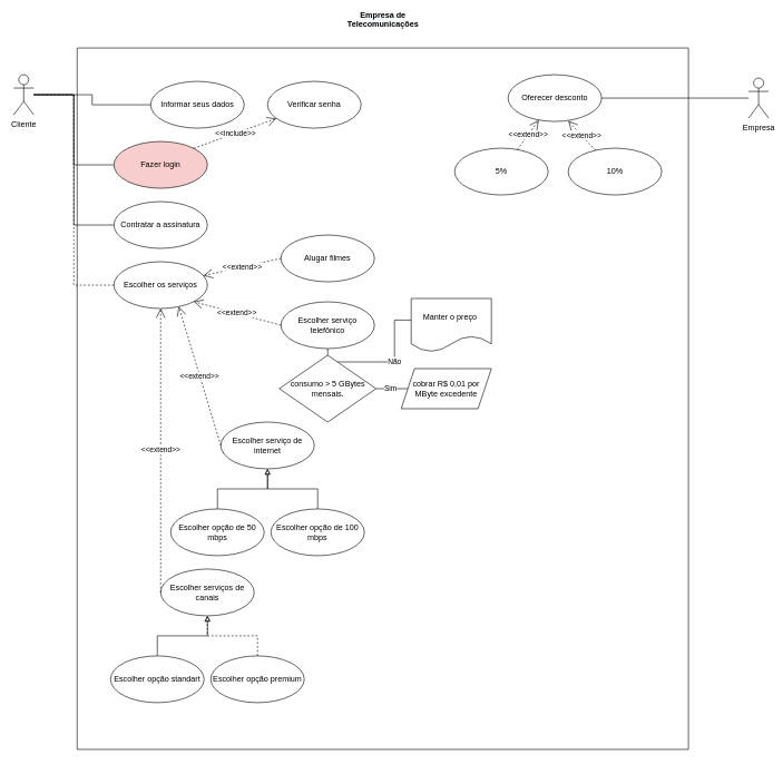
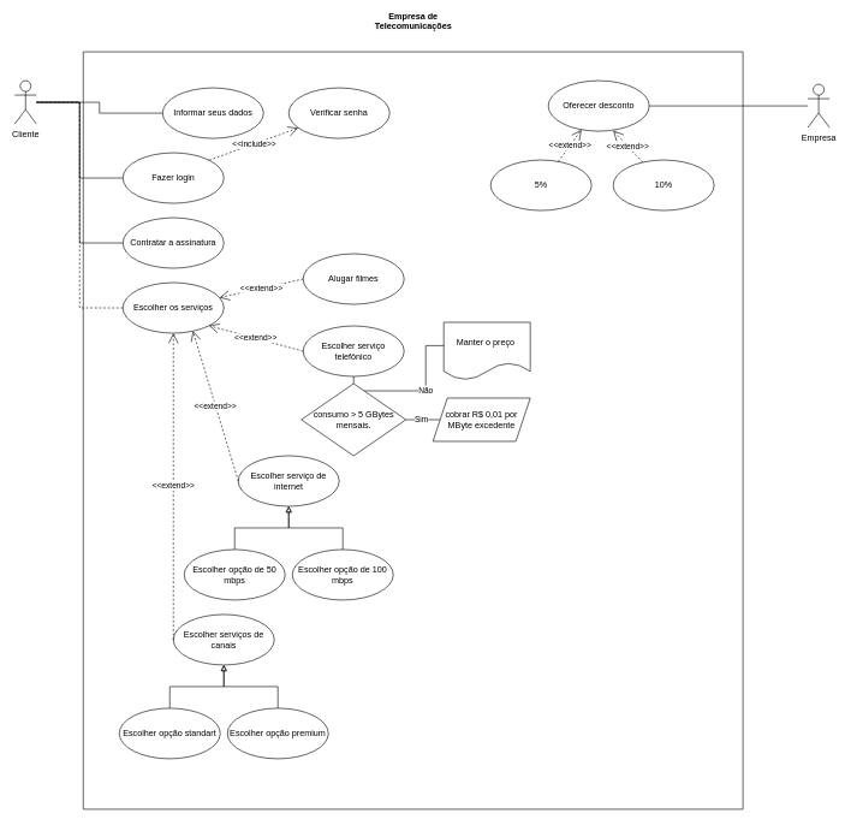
  <mxCell id="0" />
  <mxCell id="1" parent="0" />
  <mxCell id="2" value=" " style="swimlane;startSize=0;" vertex="1" parent="1"><mxGeometry x="115" y="70" width="915" height="1050" as="geometry" /></mxCell>
  <mxCell id="3" value="Informar seus dados" style="ellipse;whiteSpace=wrap;html=1;" vertex="1" parent="2"><mxGeometry x="110" y="50" width="140" height="70" as="geometry" /></mxCell>
- <mxCell id="4" value="Fazer login" style="ellipse;whiteSpace=wrap;html=1;fillColor=#f8cecc;" vertex="1" parent="2"><mxGeometry x="55" y="140" width="140" height="70" as="geometry" /></mxCell>
+ <mxCell id="4" value="Fazer login" style="ellipse;whiteSpace=wrap;html=1;" vertex="1" parent="2"><mxGeometry x="55" y="140" width="140" height="70" as="geometry" /></mxCell>
  <mxCell id="5" value="&lt;div&gt;Contratar a assinatura&lt;/div&gt;" style="ellipse;whiteSpace=wrap;html=1;" vertex="1" parent="2"><mxGeometry x="55" y="230" width="140" height="70" as="geometry" /></mxCell>
  <mxCell id="6" value="Escolher os serviços" style="ellipse;whiteSpace=wrap;html=1;" vertex="1" parent="2"><mxGeometry x="55" y="320" width="140" height="70" as="geometry" /></mxCell>
  <mxCell id="7" value="Verificar senha" style="ellipse;whiteSpace=wrap;html=1;" vertex="1" parent="2"><mxGeometry x="285" y="50" width="140" height="70" as="geometry" /></mxCell>
  <mxCell id="8" value="&amp;lt;&amp;lt;include&amp;gt;&amp;gt;" style="endArrow=open;dashed=1;endFill=0;endSize=12;html=1;rounded=0;exitX=1;exitY=0;exitDx=0;exitDy=0;" edge="1" parent="2" source="4" target="7"><mxGeometry width="160" relative="1" as="geometry"><mxPoint x="195" y="140" as="sourcePoint" /><mxPoint x="355" y="140" as="targetPoint" /></mxGeometry></mxCell>
  <mxCell id="9" style="edgeStyle=orthogonalEdgeStyle;rounded=0;orthogonalLoop=1;jettySize=auto;html=1;endArrow=none;endFill=0;" edge="1" parent="2" source="10"><mxGeometry relative="1" as="geometry"><mxPoint x="375" y="470" as="targetPoint" /></mxGeometry></mxCell>
  <mxCell id="10" value="Escolher serviço telefônico" style="ellipse;whiteSpace=wrap;html=1;" vertex="1" parent="2"><mxGeometry x="305" y="380" width="140" height="70" as="geometry" /></mxCell>
  <mxCell id="11" value="Escolher serviço de internet" style="ellipse;whiteSpace=wrap;html=1;" vertex="1" parent="2"><mxGeometry x="215" y="560" width="140" height="70" as="geometry" /></mxCell>
  <mxCell id="12" value="Escolher serviços de canais" style="ellipse;whiteSpace=wrap;html=1;" vertex="1" parent="2"><mxGeometry x="125" y="780" width="140" height="70" as="geometry" /></mxCell>
- <mxCell id="13" style="edgeStyle=orthogonalEdgeStyle;rounded=0;orthogonalLoop=1;jettySize=auto;html=1;endArrow=block;endFill=0;dashed=1;" edge="1" parent="2" source="14" target="12"><mxGeometry relative="1" as="geometry" /></mxCell>
+ <mxCell id="13" style="edgeStyle=orthogonalEdgeStyle;rounded=0;orthogonalLoop=1;jettySize=auto;html=1;endArrow=block;endFill=0;" edge="1" parent="2" source="14" target="12"><mxGeometry relative="1" as="geometry" /></mxCell>
  <mxCell id="14" value="Escolher opção premium" style="ellipse;whiteSpace=wrap;html=1;" vertex="1" parent="2"><mxGeometry x="200" y="910" width="140" height="70" as="geometry" /></mxCell>
  <mxCell id="15" style="edgeStyle=orthogonalEdgeStyle;rounded=0;orthogonalLoop=1;jettySize=auto;html=1;endArrow=block;endFill=0;" edge="1" parent="2" source="16" target="12"><mxGeometry relative="1" as="geometry" /></mxCell>
  <mxCell id="16" value="Escolher opção standart" style="ellipse;whiteSpace=wrap;html=1;" vertex="1" parent="2"><mxGeometry x="50" y="910" width="140" height="70" as="geometry" /></mxCell>
  <mxCell id="17" value="&amp;lt;&amp;lt;extend&amp;gt;&amp;gt;" style="endArrow=open;dashed=1;endFill=0;endSize=12;html=1;rounded=0;exitX=0;exitY=0.5;exitDx=0;exitDy=0;entryX=1;entryY=1;entryDx=0;entryDy=0;" edge="1" parent="2" source="10" target="6"><mxGeometry width="160" relative="1" as="geometry"><mxPoint x="432.94" y="282" as="sourcePoint" /><mxPoint x="339.952" y="283.705" as="targetPoint" /></mxGeometry></mxCell>
  <mxCell id="18" value="&amp;lt;&amp;lt;extend&amp;gt;&amp;gt;" style="endArrow=open;dashed=1;endFill=0;endSize=12;html=1;rounded=0;entryX=0.693;entryY=0.957;entryDx=0;entryDy=0;entryPerimeter=0;exitX=0;exitY=0.5;exitDx=0;exitDy=0;" edge="1" parent="2" source="11" target="6"><mxGeometry width="160" relative="1" as="geometry"><mxPoint x="195" y="505.25" as="sourcePoint" /><mxPoint x="154.497" y="459.999" as="targetPoint" /></mxGeometry></mxCell>
  <mxCell id="19" value="&amp;lt;&amp;lt;extend&amp;gt;&amp;gt;" style="endArrow=open;dashed=1;endFill=0;endSize=12;html=1;rounded=0;entryX=0.5;entryY=1;entryDx=0;entryDy=0;exitX=0;exitY=0.5;exitDx=0;exitDy=0;" edge="1" parent="2" source="12" target="6"><mxGeometry width="160" relative="1" as="geometry"><mxPoint x="395.612" y="594.514" as="sourcePoint" /><mxPoint x="288.06" y="500" as="targetPoint" /></mxGeometry></mxCell>
  <mxCell id="20" value="Escolher opção de 50 mbps" style="ellipse;whiteSpace=wrap;html=1;" vertex="1" parent="2"><mxGeometry x="140" y="690" width="140" height="70" as="geometry" /></mxCell>
  <mxCell id="21" value="Escolher opção de 100 mbps" style="ellipse;whiteSpace=wrap;html=1;" vertex="1" parent="2"><mxGeometry x="290" y="690" width="140" height="70" as="geometry" /></mxCell>
  <mxCell id="22" style="edgeStyle=orthogonalEdgeStyle;rounded=0;orthogonalLoop=1;jettySize=auto;html=1;endArrow=block;endFill=0;exitX=0.5;exitY=0;exitDx=0;exitDy=0;entryX=0.5;entryY=1;entryDx=0;entryDy=0;" edge="1" parent="2" source="20" target="11"><mxGeometry relative="1" as="geometry"><mxPoint x="200" y="680" as="sourcePoint" /><mxPoint x="275" y="620" as="targetPoint" /></mxGeometry></mxCell>
  <mxCell id="23" style="edgeStyle=orthogonalEdgeStyle;rounded=0;orthogonalLoop=1;jettySize=auto;html=1;endArrow=block;endFill=0;entryX=0.5;entryY=1;entryDx=0;entryDy=0;" edge="1" parent="2" source="21" target="11"><mxGeometry relative="1" as="geometry"><mxPoint x="355" y="800" as="sourcePoint" /><mxPoint x="430" y="740" as="targetPoint" /></mxGeometry></mxCell>
  <mxCell id="24" value="Sim" style="edgeStyle=orthogonalEdgeStyle;rounded=0;orthogonalLoop=1;jettySize=auto;html=1;entryX=0;entryY=0.5;entryDx=0;entryDy=0;endArrow=none;endFill=0;" edge="1" parent="2" source="26" target="27"><mxGeometry relative="1" as="geometry" /></mxCell>
  <mxCell id="25" value="Não" style="edgeStyle=orthogonalEdgeStyle;rounded=0;orthogonalLoop=1;jettySize=auto;html=1;endArrow=none;endFill=0;entryX=0.01;entryY=0.404;entryDx=0;entryDy=0;entryPerimeter=0;" edge="1" parent="2" source="26" target="28"><mxGeometry relative="1" as="geometry"><Array as="points"><mxPoint x="475" y="470" /><mxPoint x="475" y="407" /></Array></mxGeometry></mxCell>
  <mxCell id="26" value="consumo &amp;gt;&amp;nbsp;5 GBytes mensais." style="rhombus;whiteSpace=wrap;html=1;" vertex="1" parent="2"><mxGeometry x="302.5" y="460" width="145" height="100" as="geometry" /></mxCell>
  <mxCell id="27" value="cobrar R$ 0,01 por MByte excedente" style="shape=parallelogram;perimeter=parallelogramPerimeter;whiteSpace=wrap;html=1;fixedSize=1;" vertex="1" parent="2"><mxGeometry x="485" y="480" width="135" height="60" as="geometry" /></mxCell>
  <mxCell id="28" value="Manter o preço&amp;nbsp;" style="shape=document;whiteSpace=wrap;html=1;boundedLbl=1;" vertex="1" parent="2"><mxGeometry x="500" y="375" width="120" height="80" as="geometry" /></mxCell>
  <mxCell id="29" value="&amp;lt;&amp;lt;extend&amp;gt;&amp;gt;" style="endArrow=open;dashed=1;endFill=0;endSize=12;html=1;rounded=0;exitX=0;exitY=0.5;exitDx=0;exitDy=0;" edge="1" parent="2" source="30" target="6"><mxGeometry width="160" relative="1" as="geometry"><mxPoint x="438.99" y="182" as="sourcePoint" /><mxPoint x="190.003" y="348.24" as="targetPoint" /></mxGeometry></mxCell>
  <mxCell id="30" value="Alugar filmes" style="ellipse;whiteSpace=wrap;html=1;" vertex="1" parent="2"><mxGeometry x="305" y="280" width="140" height="70" as="geometry" /></mxCell>
  <mxCell id="31" value="Oferecer desconto" style="ellipse;whiteSpace=wrap;html=1;" vertex="1" parent="2"><mxGeometry x="645" y="40" width="140" height="70" as="geometry" /></mxCell>
  <mxCell id="32" value="5%" style="ellipse;whiteSpace=wrap;html=1;" vertex="1" parent="2"><mxGeometry x="565" y="150" width="140" height="70" as="geometry" /></mxCell>
  <mxCell id="33" value="10%" style="ellipse;whiteSpace=wrap;html=1;" vertex="1" parent="2"><mxGeometry x="735" y="150" width="140" height="70" as="geometry" /></mxCell>
  <mxCell id="34" value="&amp;lt;&amp;lt;extend&amp;gt;&amp;gt;" style="endArrow=open;dashed=1;endFill=0;endSize=12;html=1;rounded=0;" edge="1" parent="2" source="32" target="31"><mxGeometry width="160" relative="1" as="geometry"><mxPoint x="563.53" y="210" as="sourcePoint" /><mxPoint x="447.497" y="235.785" as="targetPoint" /></mxGeometry></mxCell>
  <mxCell id="35" value="&amp;lt;&amp;lt;extend&amp;gt;&amp;gt;" style="endArrow=open;dashed=1;endFill=0;endSize=12;html=1;rounded=0;entryX=0.643;entryY=0.986;entryDx=0;entryDy=0;entryPerimeter=0;" edge="1" parent="2" source="33" target="31"><mxGeometry width="160" relative="1" as="geometry"><mxPoint x="803.922" y="262.107" as="sourcePoint" /><mxPoint x="836.078" y="217.893" as="targetPoint" /></mxGeometry></mxCell>
  <mxCell id="36" value="&#10;&lt;span style=&quot;color: rgb(0, 0, 0); font-family: Helvetica; font-size: 12px; font-style: normal; font-variant-ligatures: normal; font-variant-caps: normal; font-weight: 700; letter-spacing: normal; orphans: 2; text-align: center; text-indent: 0px; text-transform: none; widows: 2; word-spacing: 0px; -webkit-text-stroke-width: 0px; background-color: rgb(248, 249, 250); text-decoration-thickness: initial; text-decoration-style: initial; text-decoration-color: initial; float: none; display: inline !important;&quot;&gt;Empresa de Telecomunicações&lt;/span&gt;&#10;&#10;" style="text;html=1;strokeColor=none;fillColor=none;align=center;verticalAlign=middle;whiteSpace=wrap;rounded=0;" vertex="1" parent="1"><mxGeometry x="542.5" y="20" width="60" height="30" as="geometry" /></mxCell>
  <mxCell id="37" style="edgeStyle=orthogonalEdgeStyle;rounded=0;orthogonalLoop=1;jettySize=auto;html=1;endArrow=none;endFill=0;" edge="1" parent="1" source="41" target="3"><mxGeometry relative="1" as="geometry" /></mxCell>
  <mxCell id="38" style="edgeStyle=orthogonalEdgeStyle;rounded=0;orthogonalLoop=1;jettySize=auto;html=1;entryX=0;entryY=0.5;entryDx=0;entryDy=0;endArrow=none;endFill=0;" edge="1" parent="1" source="41" target="4"><mxGeometry relative="1" as="geometry" /></mxCell>
  <mxCell id="39" style="edgeStyle=orthogonalEdgeStyle;rounded=0;orthogonalLoop=1;jettySize=auto;html=1;entryX=0;entryY=0.5;entryDx=0;entryDy=0;endArrow=none;endFill=0;" edge="1" parent="1" source="41" target="5"><mxGeometry relative="1" as="geometry" /></mxCell>
  <mxCell id="40" style="edgeStyle=orthogonalEdgeStyle;rounded=0;orthogonalLoop=1;jettySize=auto;html=1;entryX=0;entryY=0.5;entryDx=0;entryDy=0;endArrow=none;endFill=0;dashed=1;" edge="1" parent="1" source="41" target="6"><mxGeometry relative="1" as="geometry" /></mxCell>
  <mxCell id="41" value="Cliente" style="shape=umlActor;verticalLabelPosition=bottom;verticalAlign=top;html=1;" vertex="1" parent="1"><mxGeometry x="20" y="110" width="30" height="60" as="geometry" /></mxCell>
  <mxCell id="42" style="edgeStyle=orthogonalEdgeStyle;rounded=0;orthogonalLoop=1;jettySize=auto;html=1;entryX=1;entryY=0.5;entryDx=0;entryDy=0;endArrow=none;endFill=0;" edge="1" parent="1" source="43" target="31"><mxGeometry relative="1" as="geometry" /></mxCell>
  <mxCell id="43" value="Empresa" style="shape=umlActor;verticalLabelPosition=bottom;verticalAlign=top;html=1;" vertex="1" parent="1"><mxGeometry x="1120" y="115" width="30" height="60" as="geometry" /></mxCell>
